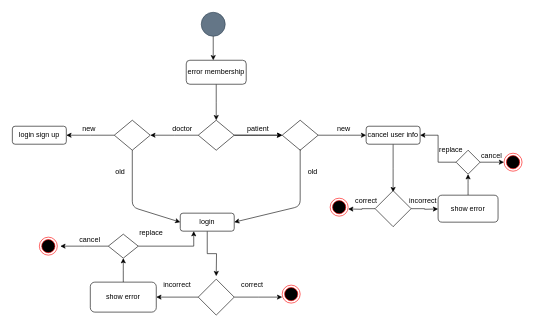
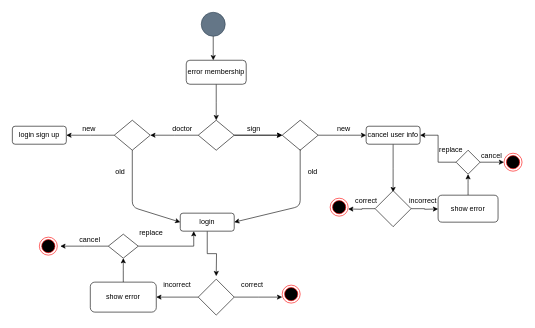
  <mxCell id="0" />
  <mxCell id="1" parent="0" />
  <mxCell id="2" value="" style="ellipse;whiteSpace=wrap;html=1;aspect=fixed;fillColor=#647687;strokeColor=#314354;fontColor=#ffffff;" parent="1" vertex="1"><mxGeometry x="335" y="20" width="40" height="40" as="geometry" /></mxCell>
  <mxCell id="3" value="" style="endArrow=classic;html=1;exitX=0.5;exitY=1;exitDx=0;exitDy=0;" parent="1" source="2" edge="1"><mxGeometry width="50" height="50" relative="1" as="geometry"><mxPoint x="350" y="100" as="sourcePoint" /><mxPoint x="355" y="100" as="targetPoint" /></mxGeometry></mxCell>
  <mxCell id="4" value="" style="edgeStyle=orthogonalEdgeStyle;rounded=0;orthogonalLoop=1;jettySize=auto;html=1;" parent="1" source="5" edge="1"><mxGeometry relative="1" as="geometry"><mxPoint x="360" y="200" as="targetPoint" /></mxGeometry></mxCell>
  <mxCell id="5" value="error membership&lt;br&gt;" style="rounded=1;whiteSpace=wrap;html=1;" parent="1" vertex="1"><mxGeometry x="310" y="100" width="100" height="40" as="geometry" /></mxCell>
  <mxCell id="6" value="" style="edgeStyle=orthogonalEdgeStyle;rounded=0;orthogonalLoop=1;jettySize=auto;html=1;" parent="1" source="9" edge="1"><mxGeometry relative="1" as="geometry"><mxPoint x="470" y="225" as="targetPoint" /></mxGeometry></mxCell>
  <mxCell id="7" value="" style="edgeStyle=orthogonalEdgeStyle;rounded=0;orthogonalLoop=1;jettySize=auto;html=1;" parent="1" source="9" edge="1"><mxGeometry relative="1" as="geometry"><mxPoint x="250" y="225" as="targetPoint" /></mxGeometry></mxCell>
  <mxCell id="8" value="" style="edgeStyle=orthogonalEdgeStyle;rounded=0;orthogonalLoop=1;jettySize=auto;html=1;" parent="1" source="9" target="11" edge="1"><mxGeometry relative="1" as="geometry" /></mxCell>
  <mxCell id="9" value="" style="rhombus;whiteSpace=wrap;html=1;" parent="1" vertex="1"><mxGeometry x="330" y="200" width="60" height="50" as="geometry" /></mxCell>
  <mxCell id="10" value="" style="edgeStyle=orthogonalEdgeStyle;rounded=0;orthogonalLoop=1;jettySize=auto;html=1;" parent="1" source="11" edge="1"><mxGeometry relative="1" as="geometry"><mxPoint x="610" y="225" as="targetPoint" /></mxGeometry></mxCell>
  <mxCell id="11" value="" style="rhombus;whiteSpace=wrap;html=1;" parent="1" vertex="1"><mxGeometry x="470" y="200" width="60" height="50" as="geometry" /></mxCell>
  <mxCell id="12" value="doctor" style="text;html=1;resizable=0;points=[];autosize=1;align=left;verticalAlign=top;spacingTop=-4;" parent="1" vertex="1"><mxGeometry x="285" y="205" width="50" height="20" as="geometry" /></mxCell>
- <mxCell id="13" value="patient" style="text;html=1;resizable=0;points=[];autosize=1;align=left;verticalAlign=top;spacingTop=-4;" parent="1" vertex="1"><mxGeometry x="410" y="205" width="50" height="20" as="geometry" /></mxCell>
+ <mxCell id="13" value="sign" style="text;html=1;resizable=0;points=[];autosize=1;align=left;verticalAlign=top;spacingTop=-4;" parent="1" vertex="1"><mxGeometry x="410" y="205" width="50" height="20" as="geometry" /></mxCell>
  <mxCell id="14" value="new" style="text;html=1;resizable=0;points=[];autosize=1;align=left;verticalAlign=top;spacingTop=-4;" parent="1" vertex="1"><mxGeometry x="560" y="205" width="40" height="20" as="geometry" /></mxCell>
  <mxCell id="15" value="old" style="text;html=1;resizable=0;points=[];autosize=1;align=left;verticalAlign=top;spacingTop=-4;" parent="1" vertex="1"><mxGeometry x="511" y="276" width="30" height="20" as="geometry" /></mxCell>
  <mxCell id="16" value="" style="edgeStyle=orthogonalEdgeStyle;rounded=0;orthogonalLoop=1;jettySize=auto;html=1;" parent="1" source="17" edge="1"><mxGeometry relative="1" as="geometry"><mxPoint x="655" y="320" as="targetPoint" /></mxGeometry></mxCell>
  <mxCell id="17" value="cancel user info" style="rounded=1;whiteSpace=wrap;html=1;" parent="1" vertex="1"><mxGeometry x="610" y="210" width="90" height="30" as="geometry" /></mxCell>
  <mxCell id="18" value="" style="edgeStyle=orthogonalEdgeStyle;rounded=0;orthogonalLoop=1;jettySize=auto;html=1;" parent="1" source="19" edge="1"><mxGeometry relative="1" as="geometry"><mxPoint x="110" y="225" as="targetPoint" /></mxGeometry></mxCell>
  <mxCell id="19" value="" style="rhombus;whiteSpace=wrap;html=1;" parent="1" vertex="1"><mxGeometry x="190" y="200" width="60" height="50" as="geometry" /></mxCell>
  <mxCell id="20" value="" style="edgeStyle=orthogonalEdgeStyle;rounded=0;orthogonalLoop=1;jettySize=auto;html=1;" parent="1" source="21" edge="1"><mxGeometry relative="1" as="geometry"><mxPoint x="360" y="460" as="targetPoint" /></mxGeometry></mxCell>
  <mxCell id="21" value="login" style="rounded=1;whiteSpace=wrap;html=1;" parent="1" vertex="1"><mxGeometry x="300" y="355" width="90" height="30" as="geometry" /></mxCell>
  <mxCell id="22" value="login sign up" style="rounded=1;whiteSpace=wrap;html=1;" parent="1" vertex="1"><mxGeometry x="20" y="210" width="90" height="30" as="geometry" /></mxCell>
  <mxCell id="23" value="new" style="text;html=1;resizable=0;points=[];autosize=1;align=left;verticalAlign=top;spacingTop=-4;" parent="1" vertex="1"><mxGeometry x="135" y="205" width="40" height="20" as="geometry" /></mxCell>
  <mxCell id="24" value="old" style="text;html=1;resizable=0;points=[];autosize=1;align=left;verticalAlign=top;spacingTop=-4;" parent="1" vertex="1"><mxGeometry x="190" y="276" width="30" height="20" as="geometry" /></mxCell>
  <mxCell id="25" value="" style="endArrow=classic;html=1;exitX=0.5;exitY=1;exitDx=0;exitDy=0;entryX=0;entryY=0.5;entryDx=0;entryDy=0;" parent="1" source="19" target="21" edge="1"><mxGeometry width="50" height="50" relative="1" as="geometry"><mxPoint x="235" y="311" as="sourcePoint" /><mxPoint x="285" y="261" as="targetPoint" /><Array as="points"><mxPoint x="220" y="345" /></Array></mxGeometry></mxCell>
  <mxCell id="26" value="" style="endArrow=classic;html=1;exitX=0.5;exitY=1;exitDx=0;exitDy=0;entryX=1;entryY=0.5;entryDx=0;entryDy=0;" parent="1" target="21" edge="1"><mxGeometry width="50" height="50" relative="1" as="geometry"><mxPoint x="500" y="248.5" as="sourcePoint" /><mxPoint x="595" y="343.5" as="targetPoint" /><Array as="points"><mxPoint x="500" y="343.5" /></Array></mxGeometry></mxCell>
  <mxCell id="27" value="" style="edgeStyle=orthogonalEdgeStyle;rounded=0;orthogonalLoop=1;jettySize=auto;html=1;" parent="1" source="29" edge="1"><mxGeometry relative="1" as="geometry"><mxPoint x="470" y="495" as="targetPoint" /></mxGeometry></mxCell>
  <mxCell id="28" value="" style="edgeStyle=orthogonalEdgeStyle;rounded=0;orthogonalLoop=1;jettySize=auto;html=1;" edge="1" parent="1" source="29" target="34"><mxGeometry relative="1" as="geometry" /></mxCell>
  <mxCell id="29" value="" style="rhombus;whiteSpace=wrap;html=1;" parent="1" vertex="1"><mxGeometry x="330" y="465" width="60" height="60" as="geometry" /></mxCell>
  <mxCell id="30" value="correct" style="text;html=1;resizable=0;points=[];autosize=1;align=left;verticalAlign=top;spacingTop=-4;" parent="1" vertex="1"><mxGeometry x="400" y="465" width="50" height="20" as="geometry" /></mxCell>
  <mxCell id="31" value="" style="ellipse;html=1;shape=endState;fillColor=#000000;strokeColor=#ff0000;" parent="1" vertex="1"><mxGeometry x="470" y="475" width="30" height="30" as="geometry" /></mxCell>
  <mxCell id="32" value="incorrect" style="text;html=1;resizable=0;points=[];autosize=1;align=left;verticalAlign=top;spacingTop=-4;" parent="1" vertex="1"><mxGeometry x="270" y="465" width="60" height="20" as="geometry" /></mxCell>
  <mxCell id="33" value="" style="edgeStyle=orthogonalEdgeStyle;rounded=0;orthogonalLoop=1;jettySize=auto;html=1;" parent="1" source="34" edge="1"><mxGeometry relative="1" as="geometry"><mxPoint x="205" y="430" as="targetPoint" /></mxGeometry></mxCell>
  <mxCell id="34" value="show error" style="rounded=1;whiteSpace=wrap;html=1;" parent="1" vertex="1"><mxGeometry x="150" y="470" width="110" height="50" as="geometry" /></mxCell>
  <mxCell id="35" value="" style="edgeStyle=orthogonalEdgeStyle;rounded=0;orthogonalLoop=1;jettySize=auto;html=1;" parent="1" source="37" edge="1"><mxGeometry relative="1" as="geometry"><mxPoint x="100" y="410" as="targetPoint" /></mxGeometry></mxCell>
  <mxCell id="36" value="" style="edgeStyle=orthogonalEdgeStyle;rounded=0;orthogonalLoop=1;jettySize=auto;html=1;entryX=0.25;entryY=1;entryDx=0;entryDy=0;" edge="1" parent="1" source="37" target="21"><mxGeometry relative="1" as="geometry"><mxPoint x="310" y="410" as="targetPoint" /></mxGeometry></mxCell>
  <mxCell id="37" value="" style="rhombus;whiteSpace=wrap;html=1;" parent="1" vertex="1"><mxGeometry x="180" y="390" width="50" height="40" as="geometry" /></mxCell>
  <mxCell id="38" value="cancel" style="text;html=1;resizable=0;points=[];autosize=1;align=left;verticalAlign=top;spacingTop=-4;" parent="1" vertex="1"><mxGeometry x="130" y="390" width="50" height="20" as="geometry" /></mxCell>
  <mxCell id="39" value="" style="ellipse;html=1;shape=endState;fillColor=#000000;strokeColor=#ff0000;" parent="1" vertex="1"><mxGeometry x="65" y="395" width="30" height="30" as="geometry" /></mxCell>
  <mxCell id="40" value="replace" style="text;html=1;resizable=0;points=[];autosize=1;align=left;verticalAlign=top;spacingTop=-4;" parent="1" vertex="1"><mxGeometry x="230" y="377.5" width="50" height="20" as="geometry" /></mxCell>
  <mxCell id="41" value="" style="edgeStyle=orthogonalEdgeStyle;rounded=0;orthogonalLoop=1;jettySize=auto;html=1;" parent="1" source="43" edge="1"><mxGeometry relative="1" as="geometry"><mxPoint x="730" y="348" as="targetPoint" /></mxGeometry></mxCell>
  <mxCell id="42" value="" style="edgeStyle=orthogonalEdgeStyle;rounded=0;orthogonalLoop=1;jettySize=auto;html=1;" parent="1" source="43" edge="1"><mxGeometry relative="1" as="geometry"><mxPoint x="580" y="348" as="targetPoint" /></mxGeometry></mxCell>
  <mxCell id="43" value="" style="rhombus;whiteSpace=wrap;html=1;" parent="1" vertex="1"><mxGeometry x="625" y="317.5" width="60" height="60" as="geometry" /></mxCell>
  <mxCell id="44" value="" style="ellipse;html=1;shape=endState;fillColor=#000000;strokeColor=#ff0000;" parent="1" vertex="1"><mxGeometry x="550" y="330" width="30" height="30" as="geometry" /></mxCell>
  <mxCell id="45" value="correct" style="text;html=1;resizable=0;points=[];autosize=1;align=left;verticalAlign=top;spacingTop=-4;" parent="1" vertex="1"><mxGeometry x="590" y="325" width="50" height="20" as="geometry" /></mxCell>
  <mxCell id="46" value="incorrect" style="text;html=1;resizable=0;points=[];autosize=1;align=left;verticalAlign=top;spacingTop=-4;" parent="1" vertex="1"><mxGeometry x="680" y="325" width="60" height="20" as="geometry" /></mxCell>
  <mxCell id="47" value="" style="edgeStyle=orthogonalEdgeStyle;rounded=0;orthogonalLoop=1;jettySize=auto;html=1;" parent="1" source="48" edge="1"><mxGeometry relative="1" as="geometry"><mxPoint x="780" y="290" as="targetPoint" /></mxGeometry></mxCell>
  <mxCell id="48" value="show error" style="rounded=1;whiteSpace=wrap;html=1;" parent="1" vertex="1"><mxGeometry x="730" y="325" width="100" height="45" as="geometry" /></mxCell>
  <mxCell id="49" value="" style="edgeStyle=orthogonalEdgeStyle;rounded=0;orthogonalLoop=1;jettySize=auto;html=1;entryX=1;entryY=0.5;entryDx=0;entryDy=0;" parent="1" source="51" target="17" edge="1"><mxGeometry relative="1" as="geometry"><mxPoint x="780" y="170" as="targetPoint" /></mxGeometry></mxCell>
  <mxCell id="50" value="" style="edgeStyle=orthogonalEdgeStyle;rounded=0;orthogonalLoop=1;jettySize=auto;html=1;" parent="1" source="51" edge="1"><mxGeometry relative="1" as="geometry"><mxPoint x="840" y="270" as="targetPoint" /></mxGeometry></mxCell>
  <mxCell id="51" value="" style="rhombus;whiteSpace=wrap;html=1;" parent="1" vertex="1"><mxGeometry x="760" y="250" width="40" height="40" as="geometry" /></mxCell>
  <mxCell id="52" value="replace" style="text;html=1;resizable=0;points=[];autosize=1;align=left;verticalAlign=top;spacingTop=-4;" parent="1" vertex="1"><mxGeometry x="730" y="240" width="50" height="20" as="geometry" /></mxCell>
  <mxCell id="53" value="cancel" style="text;html=1;resizable=0;points=[];autosize=1;align=left;verticalAlign=top;spacingTop=-4;" parent="1" vertex="1"><mxGeometry x="800" y="250" width="50" height="20" as="geometry" /></mxCell>
  <mxCell id="54" value="" style="ellipse;html=1;shape=endState;fillColor=#000000;strokeColor=#ff0000;" parent="1" vertex="1"><mxGeometry x="840" y="255" width="30" height="30" as="geometry" /></mxCell>
